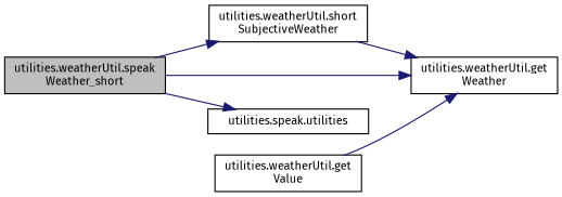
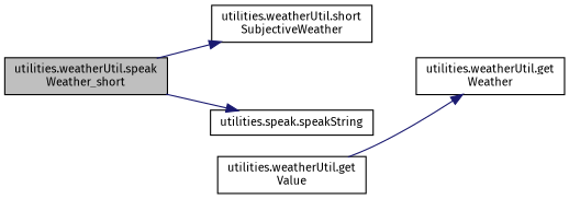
  digraph {
    fontname="Fira Sans"
    rankdir=LR
    node [color=black fillcolor=white fontname="Fira Sans" fontsize=10 shape=record style=filled]
    edge [color=midnightblue fontname="Fira Sans" fontsize=10 labelfontname=Helvetica labelfontsize=10 style=solid]
    n1 [fillcolor=grey75 fontcolor=black height=0.2 label="utilities.weatherUtil.speak\lWeather_short" width=0.4]
    n2 [height=0.2 label="utilities.weatherUtil.short\lSubjectiveWeather" width=0.4]
    n3 [height=0.2 label="utilities.weatherUtil.get\lWeather" width=0.4]
-   n4 [height=0.2 label="utilities.speak.utilities" width=0.4]
+   n4 [height=0.2 label="utilities.speak.speakString" width=0.4]
    n5 [height=0.2 label="utilities.weatherUtil.get\lValue" width=0.4]
    n1 -> n2
-   n1 -> n3
    n1 -> n4
-   n2 -> n3
    n5 -> n3
  }
